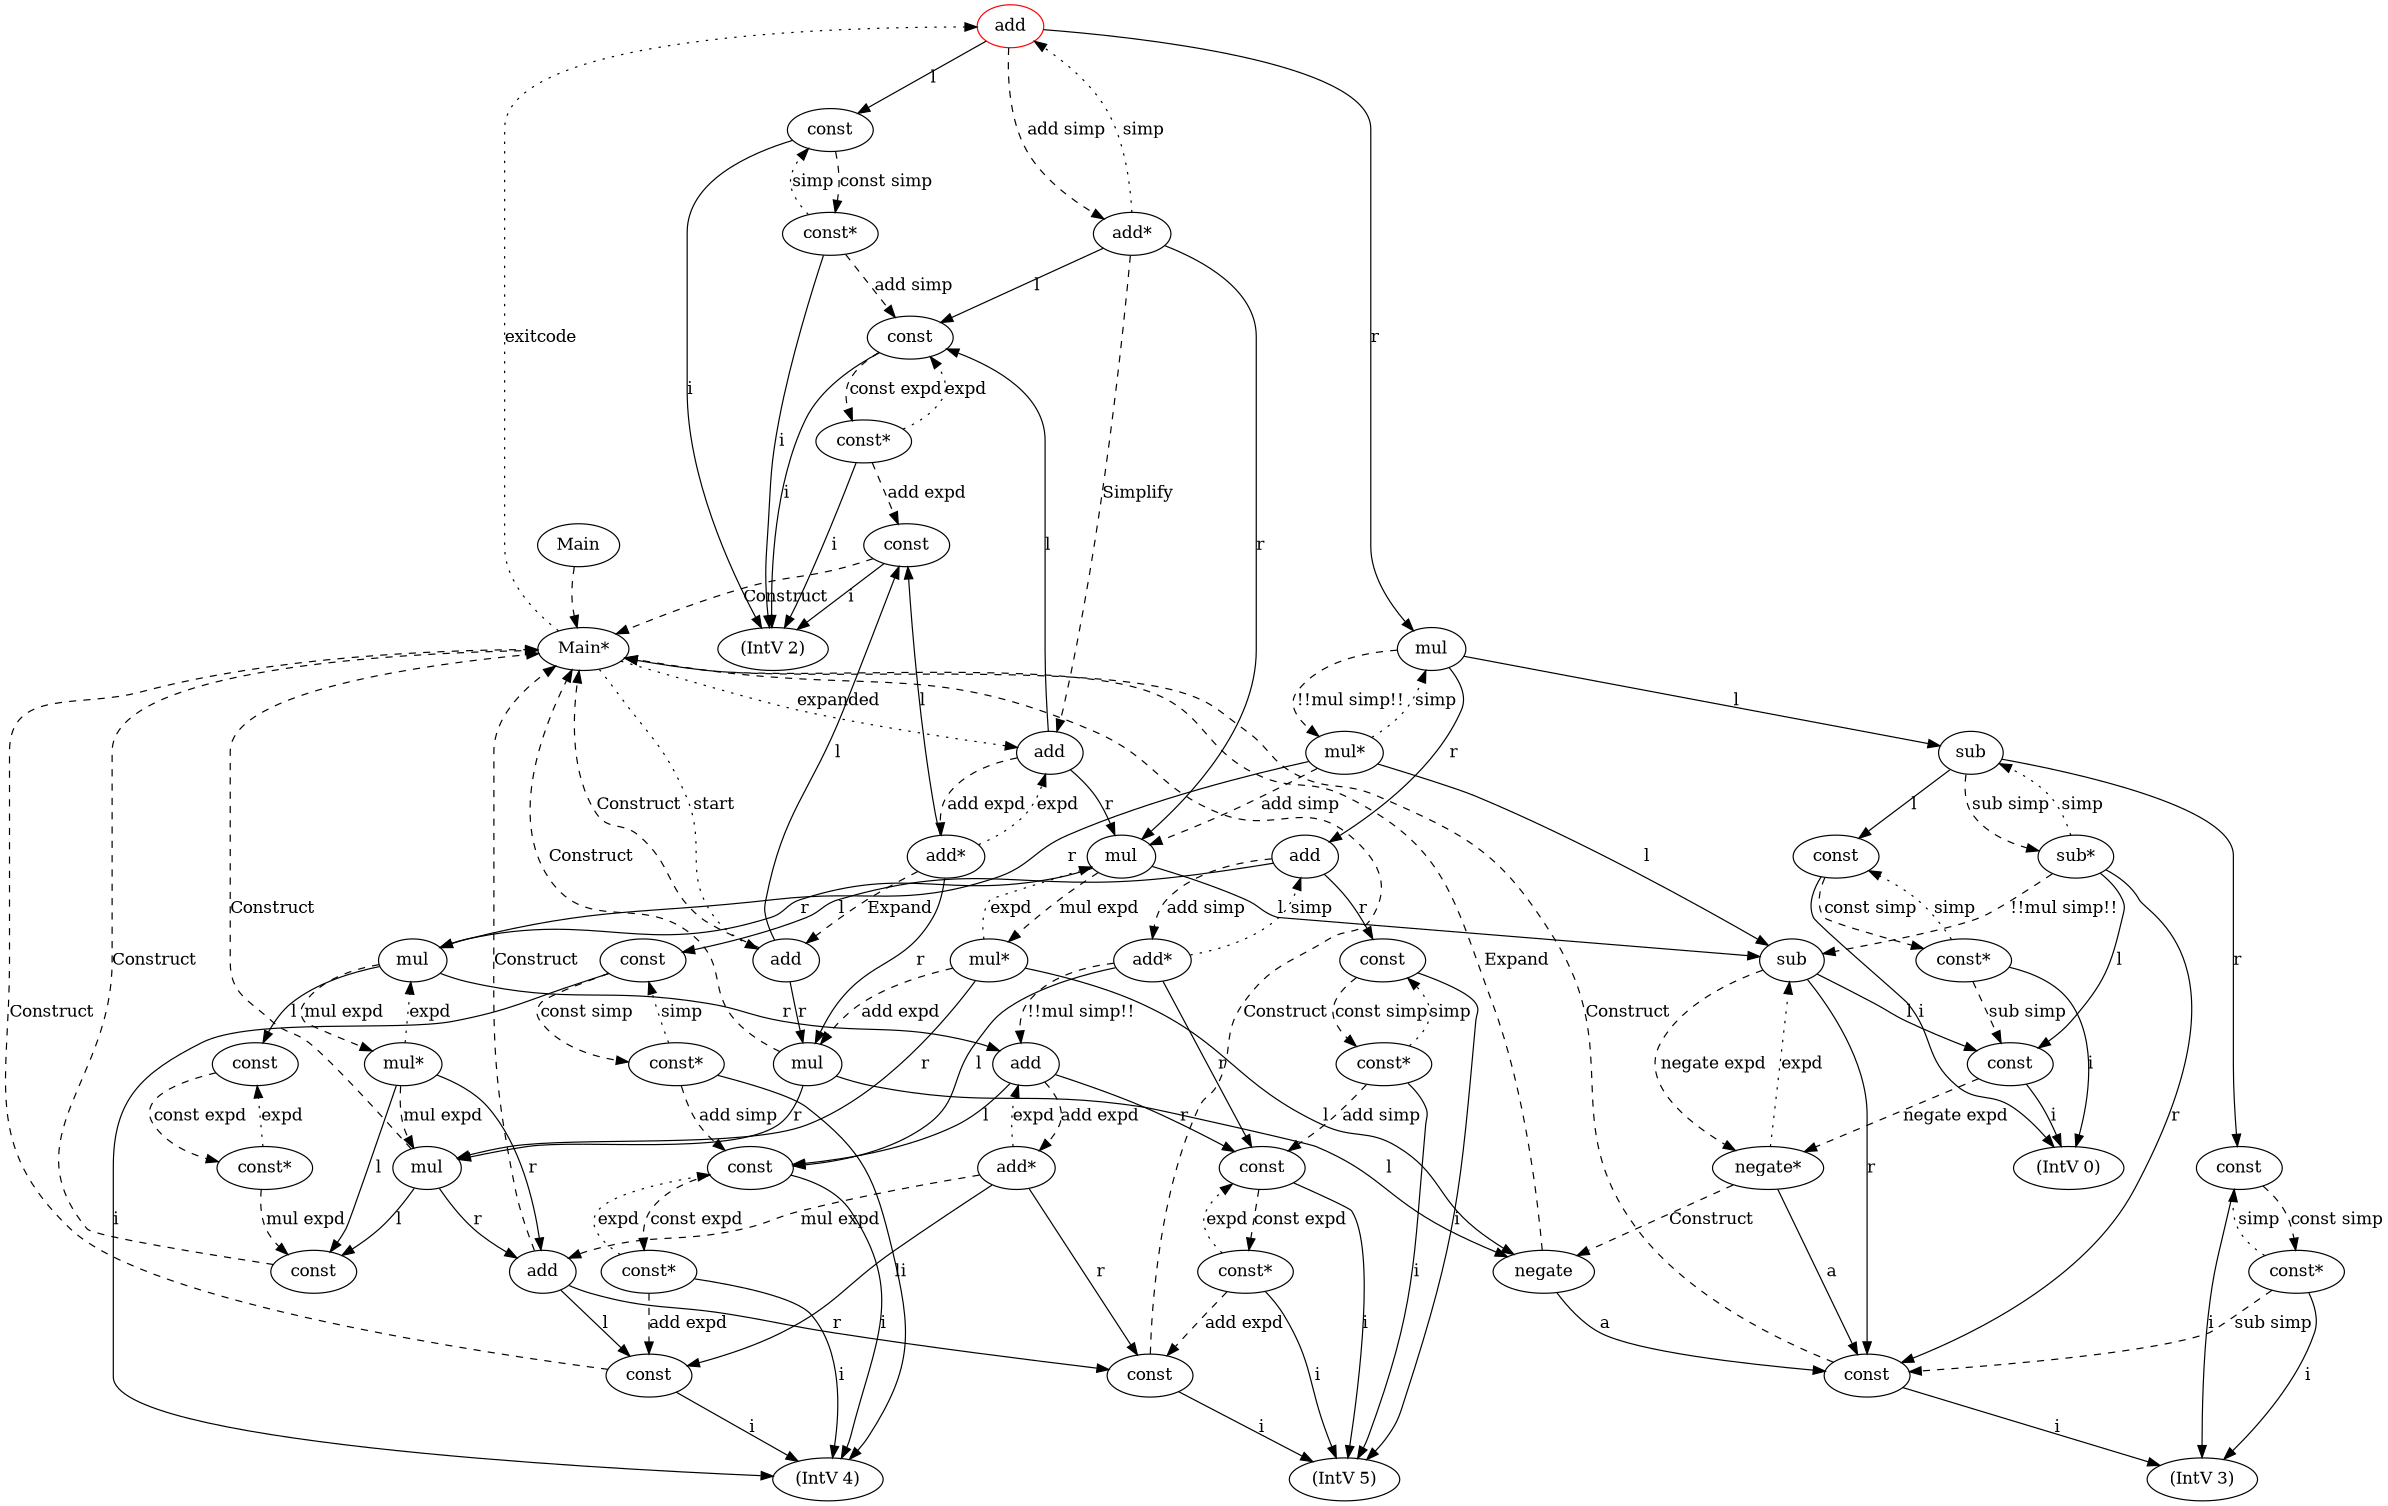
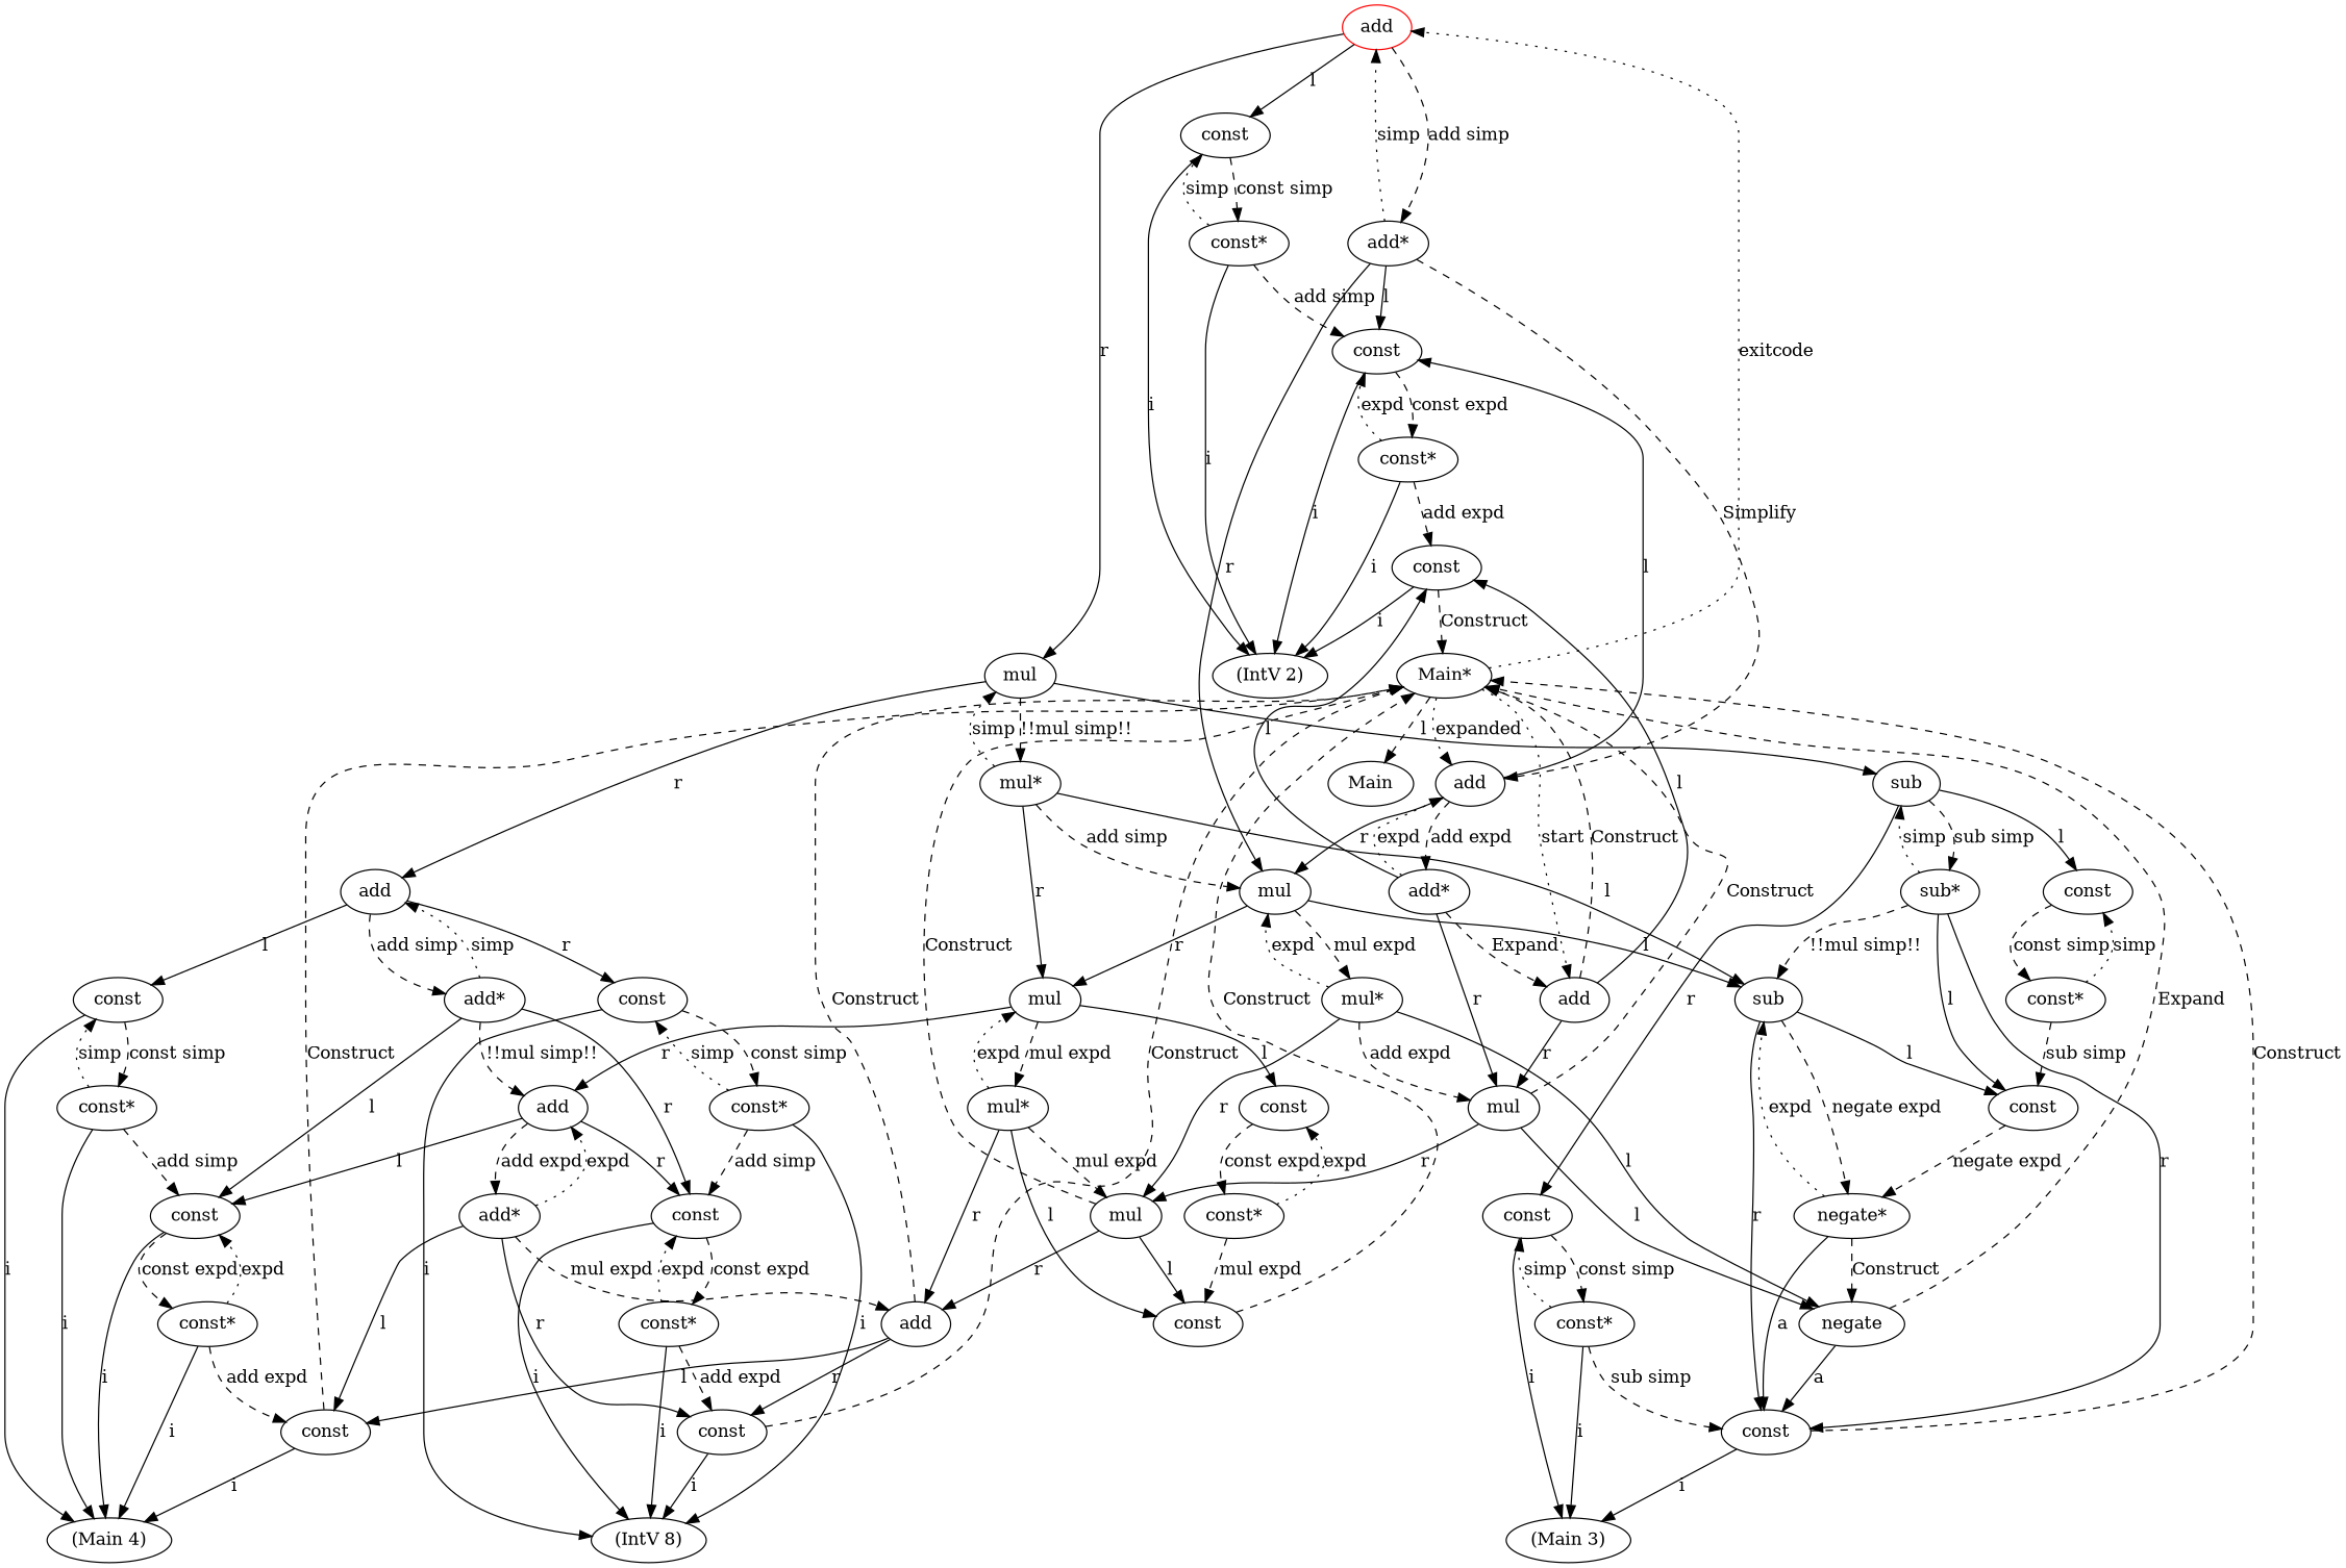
  digraph {
    n1 [color=red label=add]
    n2 [label=const]
    n3 [label=mul]
    n4 [label="add*"]
    n5 [label="(IntV 2)"]
    n6 [label="const*"]
    n7 [label=sub]
    n8 [label=add]
    n9 [label="mul*"]
    n10 [label=const]
    n11 [label=add]
    n12 [label=mul]
    n13 [label="const*"]
    n14 [label=const]
    n15 [label="Main*"]
    n16 [label=Main]
    n17 [label=add]
    n18 [label="add*"]
    n19 [label=mul]
    n20 [label=sub]
    n21 [label=mul]
    n22 [label="mul*"]
    n23 [label=const]
    n24 [label="negate*"]
    n25 [label=const]
    n26 [label=const]
    n27 [label=add]
    n28 [label="mul*"]
    n29 [label=negate]
    n30 [label=mul]
-   n31 [label="(IntV 0)"]
-   n32 [label="(IntV 3)"]
+   n32 [label="(Main 3)"]
    n33 [label="const*"]
    n34 [label=const]
    n35 [label=const]
    n36 [label="add*"]
    n37 [label=const]
    n38 [label=add]
-   n39 [label="(IntV 4)"]
+   n39 [label="(Main 4)"]
    n40 [label="const*"]
-   n41 [label="(IntV 5)"]
+   n41 [label="(IntV 8)"]
    n42 [label="const*"]
    n43 [label=const]
    n44 [label=const]
    n45 [label=const]
    n46 [label=const]
    n47 [label="sub*"]
    n48 [label=const]
    n49 [label=const]
    n50 [label="add*"]
    n51 [label="const*"]
    n52 [label="const*"]
    n53 [label="const*"]
    n54 [label="const*"]
    n1 -> n2 [label=l]
    n1 -> n3 [label=r]
    n1 -> n4 [label="add simp" style=dashed]
    n2 -> n5 [label=i]
    n2 -> n6 [label="const simp" style=dashed]
    n3 -> n7 [label=l]
    n3 -> n8 [label=r]
    n3 -> n9 [label="!!mul simp!!" style=dashed]
    n4 -> n1 [label=simp style=dotted]
    n4 -> n10 [label=l]
    n4 -> n11 [label=Simplify style=dashed]
    n4 -> n12 [label=r]
    n6 -> n2 [label=simp style=dotted]
    n6 -> n5 [label=i]
    n6 -> n10 [label="add simp" style=dashed]
    n7 -> n45 [label=l]
    n7 -> n46 [label=r]
    n7 -> n47 [label="sub simp" style=dashed]
    n8 -> n48 [label=l]
    n8 -> n49 [label=r]
    n8 -> n50 [label="add simp" style=dashed]
    n9 -> n3 [label=simp style=dotted]
    n9 -> n12 [label="add simp" style=dashed]
    n9 -> n20 [label=l]
    n9 -> n21 [label=r]
    n10 -> n5 [label=i]
    n10 -> n13 [label="const expd" style=dashed]
    n11 -> n10 [label=l]
    n11 -> n12 [label=r]
    n11 -> n18 [label="add expd" style=dashed]
    n12 -> n20 [label=l]
    n12 -> n21 [label=r]
    n12 -> n22 [label="mul expd" style=dashed]
    n13 -> n5 [label=i]
    n13 -> n10 [label=expd style=dotted]
    n13 -> n14 [label="add expd" style=dashed]
    n14 -> n5 [label=i]
    n14 -> n15 [label=Construct style=dashed]
    n15 -> n1 [label=exitcode style=dotted]
    n15 -> n11 [label=expanded style=dotted]
-   n16 -> n15 [style=dashed]
+   n15 -> n16 [style=dashed]
    n15 -> n17 [label=start style=dotted]
    n17 -> n14 [label=l]
    n17 -> n15 [label=Construct style=dashed]
    n17 -> n19 [label=r]
    n18 -> n11 [label=expd style=dotted]
    n18 -> n14 [label=l]
    n18 -> n17 [label=Expand style=dashed]
    n18 -> n19 [label=r]
    n19 -> n15 [label=Construct style=dashed]
    n19 -> n29 [label=l]
    n19 -> n30 [label=r]
    n20 -> n23 [label=l]
    n20 -> n24 [label="negate expd" style=dashed]
    n20 -> n25 [label=r]
    n21 -> n26 [label=l]
    n21 -> n27 [label=r]
    n21 -> n28 [label="mul expd" style=dashed]
    n22 -> n12 [label=expd style=dotted]
    n22 -> n19 [label="add expd" style=dashed]
    n22 -> n29 [label=l]
    n22 -> n30 [label=r]
    n23 -> n24 [label="negate expd" style=dashed]
-   n23 -> n31 [label=i]
    n24 -> n20 [label=expd style=dotted]
    n24 -> n25 [label=a]
    n24 -> n29 [label=Construct style=dashed]
    n25 -> n15 [label=Construct style=dashed]
    n25 -> n32 [label=i]
    n26 -> n33 [label="const expd" style=dashed]
    n27 -> n34 [label=l]
    n27 -> n35 [label=r]
    n27 -> n36 [label="add expd" style=dashed]
    n28 -> n21 [label=expd style=dotted]
    n28 -> n30 [label="mul expd" style=dashed]
    n28 -> n37 [label=l]
    n28 -> n38 [label=r]
    n29 -> n15 [label=Expand style=dashed]
    n29 -> n25 [label=a]
    n30 -> n15 [label=Construct style=dashed]
    n30 -> n37 [label=l]
    n30 -> n38 [label=r]
    n33 -> n26 [label=expd style=dotted]
    n33 -> n37 [label="mul expd" style=dashed]
    n34 -> n39 [label=i]
    n34 -> n40 [label="const expd" style=dashed]
    n35 -> n41 [label=i]
    n35 -> n42 [label="const expd" style=dashed]
    n36 -> n27 [label=expd style=dotted]
    n36 -> n38 [label="mul expd" style=dashed]
    n36 -> n43 [label=l]
    n36 -> n44 [label=r]
    n37 -> n15 [label=Construct style=dashed]
    n38 -> n15 [label=Construct style=dashed]
    n38 -> n43 [label=l]
    n38 -> n44 [label=r]
    n40 -> n34 [label=expd style=dotted]
    n40 -> n39 [label=i]
    n40 -> n43 [label="add expd" style=dashed]
    n42 -> n35 [label=expd style=dotted]
    n42 -> n41 [label=i]
    n42 -> n44 [label="add expd" style=dashed]
    n43 -> n15 [label=Construct style=dashed]
    n43 -> n39 [label=i]
    n44 -> n15 [label=Construct style=dashed]
    n44 -> n41 [label=i]
-   n45 -> n31 [label=i]
    n45 -> n51 [label="const simp" style=dashed]
    n46 -> n32 [label=i]
    n46 -> n52 [label="const simp" style=dashed]
    n47 -> n7 [label=simp style=dotted]
    n47 -> n20 [label="!!mul simp!!" style=dashed]
    n47 -> n23 [label=l]
    n47 -> n25 [label=r]
    n48 -> n39 [label=i]
    n48 -> n53 [label="const simp" style=dashed]
    n49 -> n41 [label=i]
    n49 -> n54 [label="const simp" style=dashed]
    n50 -> n8 [label=simp style=dotted]
    n50 -> n27 [label="!!mul simp!!" style=dashed]
    n50 -> n34 [label=l]
    n50 -> n35 [label=r]
    n51 -> n23 [label="sub simp" style=dashed]
-   n51 -> n31 [label=i]
    n51 -> n45 [label=simp style=dotted]
    n52 -> n25 [label="sub simp" style=dashed]
    n52 -> n32 [label=i]
    n52 -> n46 [label=simp style=dotted]
    n53 -> n34 [label="add simp" style=dashed]
    n53 -> n39 [label=i]
    n53 -> n48 [label=simp style=dotted]
    n54 -> n35 [label="add simp" style=dashed]
    n54 -> n41 [label=i]
    n54 -> n49 [label=simp style=dotted]
  }
